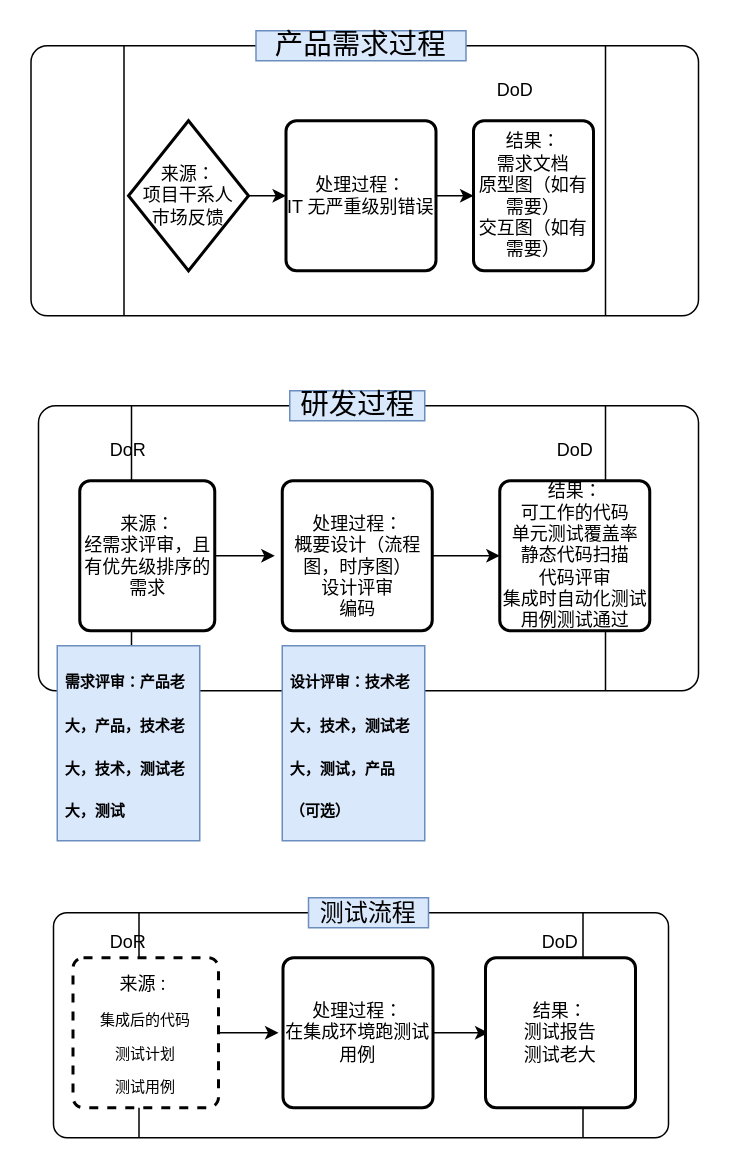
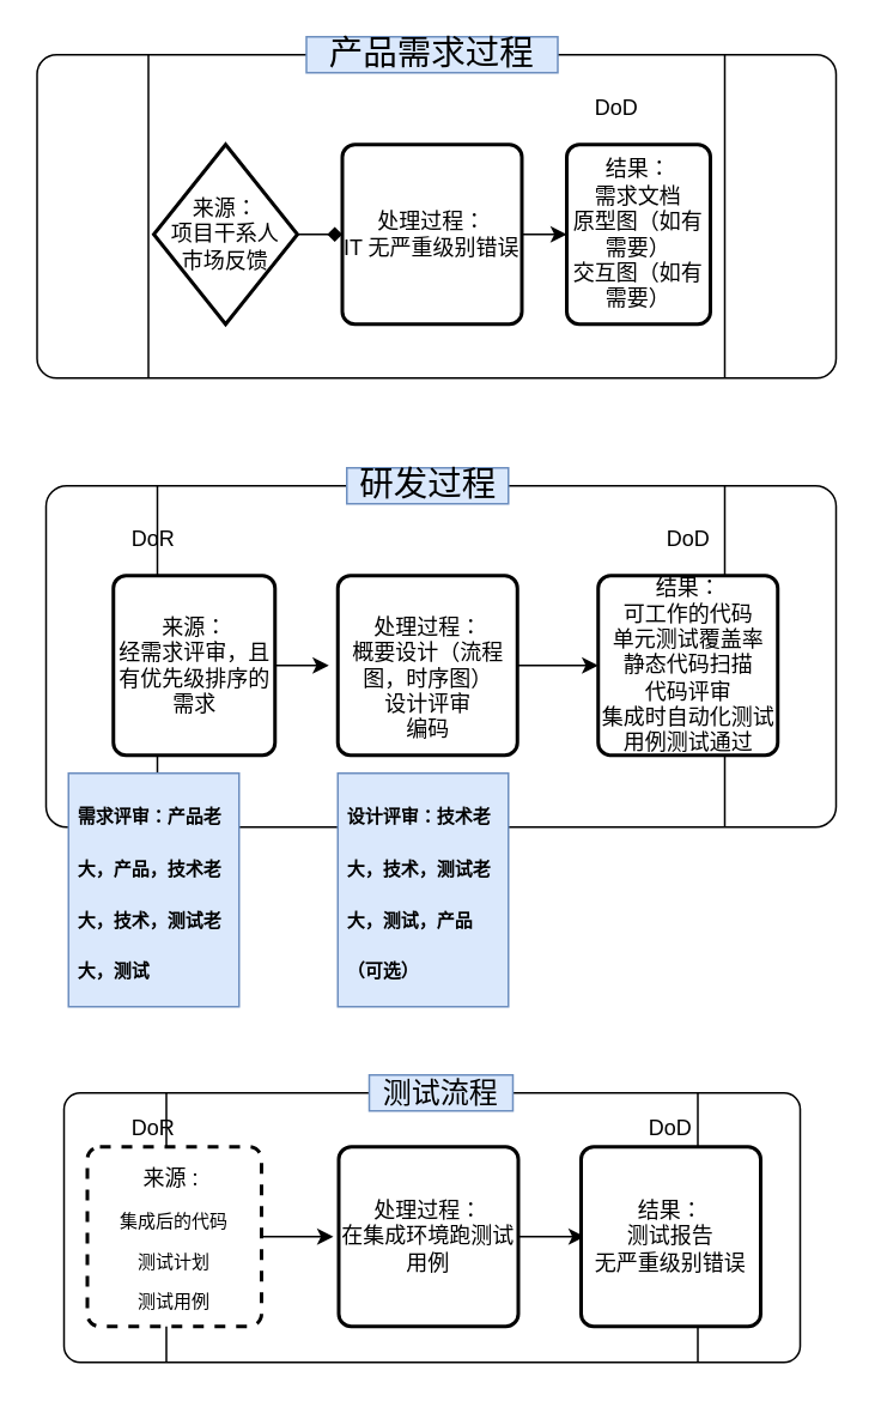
  <mxCell id="0" />
  <mxCell id="1" parent="0" />
  <mxCell id="2" value="" style="verticalLabelPosition=bottom;verticalAlign=top;html=1;shape=process;whiteSpace=wrap;rounded=1;size=0.14;arcSize=6;fontSize=12;" parent="1" vertex="1"><mxGeometry x="35" y="608" width="410" height="150" as="geometry" /></mxCell>
  <mxCell id="3" value="研发过程" style="verticalLabelPosition=bottom;verticalAlign=top;html=1;shape=process;whiteSpace=wrap;rounded=1;size=0.14;arcSize=6;" parent="1" vertex="1"><mxGeometry x="25" y="270" width="440" height="190" as="geometry" /></mxCell>
  <mxCell id="4" value="" style="verticalLabelPosition=bottom;verticalAlign=top;html=1;shape=process;whiteSpace=wrap;rounded=1;size=0.14;arcSize=6;" parent="1" vertex="1"><mxGeometry x="20" y="30" width="445" height="180" as="geometry" /></mxCell>
  <mxCell id="5" style="edgeStyle=orthogonalEdgeStyle;rounded=0;orthogonalLoop=1;jettySize=auto;html=1;" parent="1" source="6" edge="1"><mxGeometry relative="1" as="geometry"><mxPoint x="315" y="130" as="targetPoint" /></mxGeometry></mxCell>
  <mxCell id="6" value="处理过程：&lt;br&gt;IT 无严重级别错误" style="rounded=1;whiteSpace=wrap;html=1;absoluteArcSize=1;arcSize=14;strokeWidth=2;" parent="1" vertex="1"><mxGeometry x="190" y="80" width="100" height="100" as="geometry" /></mxCell>
- <mxCell id="7" style="edgeStyle=orthogonalEdgeStyle;rounded=0;orthogonalLoop=1;jettySize=auto;html=1;entryX=0;entryY=0.5;entryDx=0;entryDy=0;" parent="1" source="8" target="6" edge="1"><mxGeometry relative="1" as="geometry" /></mxCell>
+ <mxCell id="7" style="edgeStyle=orthogonalEdgeStyle;rounded=0;orthogonalLoop=1;jettySize=auto;html=1;entryX=0;entryY=0.5;entryDx=0;entryDy=0;endArrow=diamond;" parent="1" source="8" target="6" edge="1"><mxGeometry relative="1" as="geometry" /></mxCell>
  <mxCell id="8" value="来源：&lt;br&gt;项目干系人&lt;br&gt;市场反馈" style="rhombus;whiteSpace=wrap;html=1;absoluteArcSize=1;arcSize=14;strokeWidth=2;" parent="1" vertex="1"><mxGeometry x="85" y="80" width="80" height="100" as="geometry" /></mxCell>
  <mxCell id="9" value="结果：&lt;br&gt;需求文档&lt;br&gt;原型图（如有需要）&lt;br&gt;交互图（如有需要）" style="rounded=1;whiteSpace=wrap;html=1;absoluteArcSize=1;arcSize=14;strokeWidth=2;" parent="1" vertex="1"><mxGeometry x="315" y="80" width="80" height="100" as="geometry" /></mxCell>
  <mxCell id="10" style="edgeStyle=orthogonalEdgeStyle;rounded=0;orthogonalLoop=1;jettySize=auto;html=1;" parent="1" source="11" edge="1"><mxGeometry relative="1" as="geometry"><mxPoint x="182.5" y="370" as="targetPoint" /></mxGeometry></mxCell>
- <mxCell id="11" value="来源：&lt;br&gt;经需求评审，且有优先级排序的需求" style="rounded=1;whiteSpace=wrap;html=1;absoluteArcSize=1;arcSize=14;strokeWidth=2;" parent="1" vertex="1"><mxGeometry x="52.5" y="320" width="90" height="100" as="geometry" /></mxCell>
+ <mxCell id="11" value="来源：&lt;br&gt;经需求评审，且有优先级排序的需求" style="rounded=1;whiteSpace=wrap;html=1;absoluteArcSize=1;arcSize=14;strokeWidth=2;" parent="1" vertex="1"><mxGeometry x="62.5" y="320" width="90" height="100" as="geometry" /></mxCell>
  <mxCell id="12" style="edgeStyle=orthogonalEdgeStyle;rounded=0;orthogonalLoop=1;jettySize=auto;html=1;" parent="1" source="13" edge="1"><mxGeometry relative="1" as="geometry"><mxPoint x="332.5" y="370" as="targetPoint" /></mxGeometry></mxCell>
  <mxCell id="13" value="&lt;br&gt;处理过程：&lt;br&gt;概要设计（流程图，时序图）&lt;br&gt;设计评审&lt;br&gt;编码" style="rounded=1;whiteSpace=wrap;html=1;absoluteArcSize=1;arcSize=14;strokeWidth=2;" parent="1" vertex="1"><mxGeometry x="187.5" y="320" width="100" height="100" as="geometry" /></mxCell>
  <mxCell id="14" value="结果：&lt;br&gt;可工作的代码&lt;br&gt;单元测试覆盖率&lt;br&gt;静态代码扫描&lt;br&gt;代码评审&lt;br&gt;集成时自动化测试用例测试通过" style="rounded=1;whiteSpace=wrap;html=1;absoluteArcSize=1;arcSize=14;strokeWidth=2;" parent="1" vertex="1"><mxGeometry x="332.5" y="320" width="100" height="100" as="geometry" /></mxCell>
  <mxCell id="15" value="DoR" style="text;html=1;strokeColor=none;fillColor=none;align=center;verticalAlign=middle;whiteSpace=wrap;rounded=0;" parent="1" vertex="1"><mxGeometry x="65" y="290" width="40" height="20" as="geometry" /></mxCell>
  <mxCell id="16" value="DoD" style="text;html=1;strokeColor=none;fillColor=none;align=center;verticalAlign=middle;whiteSpace=wrap;rounded=0;" parent="1" vertex="1"><mxGeometry x="362.5" y="290" width="40" height="20" as="geometry" /></mxCell>
  <mxCell id="17" value="DoD" style="text;html=1;strokeColor=none;fillColor=none;align=center;verticalAlign=middle;whiteSpace=wrap;rounded=0;" parent="1" vertex="1"><mxGeometry x="322.5" y="50" width="40" height="20" as="geometry" /></mxCell>
  <mxCell id="18" value="&lt;h1&gt;&lt;font style=&quot;font-size: 10px&quot;&gt;需求评审：产品老大，产品，技术老大，技术，测试老大，测试&lt;/font&gt;&lt;/h1&gt;" style="text;html=1;strokeColor=#6c8ebf;fillColor=#dae8fc;spacing=5;spacingTop=-20;whiteSpace=wrap;overflow=hidden;rounded=0;" parent="1" vertex="1"><mxGeometry x="37.5" y="430" width="95" height="130" as="geometry" /></mxCell>
  <mxCell id="19" value="&lt;h1&gt;&lt;font style=&quot;font-size: 10px&quot;&gt;设计评审：技术老大，技术，测试老大，测试，产品（可选）&lt;/font&gt;&lt;/h1&gt;" style="text;html=1;strokeColor=#6c8ebf;fillColor=#dae8fc;spacing=5;spacingTop=-20;whiteSpace=wrap;overflow=hidden;rounded=0;" parent="1" vertex="1"><mxGeometry x="187.5" y="430" width="95" height="130" as="geometry" /></mxCell>
  <mxCell id="20" value="研发过程" style="text;html=1;strokeColor=#6c8ebf;fillColor=#dae8fc;align=center;verticalAlign=middle;whiteSpace=wrap;rounded=0;fontSize=19;" parent="1" vertex="1"><mxGeometry x="192.5" y="260" width="90" height="20" as="geometry" /></mxCell>
  <mxCell id="21" value="产品需求过程" style="text;html=1;strokeColor=#6c8ebf;fillColor=#dae8fc;align=center;verticalAlign=middle;whiteSpace=wrap;rounded=0;fontSize=19;" parent="1" vertex="1"><mxGeometry x="170" y="20" width="140" height="20" as="geometry" /></mxCell>
  <mxCell id="22" style="edgeStyle=orthogonalEdgeStyle;rounded=0;orthogonalLoop=1;jettySize=auto;html=1;fontSize=19;" parent="1" source="23" edge="1"><mxGeometry relative="1" as="geometry"><mxPoint x="185" y="688" as="targetPoint" /></mxGeometry></mxCell>
  <mxCell id="23" value="&lt;font style=&quot;font-size: 12px&quot;&gt;来源&lt;/font&gt;&lt;font size=&quot;1&quot;&gt;：&lt;br&gt;集成后的代码&lt;br&gt;测试计划&lt;br&gt;测试用例&lt;br&gt;&lt;/font&gt;" style="rounded=1;whiteSpace=wrap;html=1;absoluteArcSize=1;arcSize=14;strokeWidth=2;fontSize=19;dashed=1;" parent="1" vertex="1"><mxGeometry x="48" y="638" width="97" height="100" as="geometry" /></mxCell>
  <mxCell id="24" style="edgeStyle=orthogonalEdgeStyle;rounded=0;orthogonalLoop=1;jettySize=auto;html=1;fontSize=19;" parent="1" source="25" edge="1"><mxGeometry relative="1" as="geometry"><mxPoint x="325" y="688" as="targetPoint" /></mxGeometry></mxCell>
  <mxCell id="25" value="&lt;font style=&quot;font-size: 12px;&quot;&gt;&lt;span style=&quot;font-size: 12px;&quot;&gt;处理过程：&lt;/span&gt;&lt;br style=&quot;font-size: 12px;&quot;&gt;&lt;font style=&quot;font-size: 12px;&quot;&gt;在集成环境跑测试用例&lt;br style=&quot;font-size: 12px;&quot;&gt;&lt;/font&gt;&lt;/font&gt;" style="rounded=1;whiteSpace=wrap;html=1;absoluteArcSize=1;arcSize=14;strokeWidth=2;fontSize=12;" parent="1" vertex="1"><mxGeometry x="188" y="638" width="100" height="100" as="geometry" /></mxCell>
- <mxCell id="26" value="结果：&lt;br style=&quot;font-size: 12px&quot;&gt;测试报告&lt;br&gt;测试老大" style="rounded=1;whiteSpace=wrap;html=1;absoluteArcSize=1;arcSize=14;strokeWidth=2;fontSize=12;" parent="1" vertex="1"><mxGeometry x="323" y="638" width="100" height="100" as="geometry" /></mxCell>
+ <mxCell id="26" value="结果：&lt;br style=&quot;font-size: 12px&quot;&gt;测试报告&lt;br&gt;无严重级别错误" style="rounded=1;whiteSpace=wrap;html=1;absoluteArcSize=1;arcSize=14;strokeWidth=2;fontSize=12;" parent="1" vertex="1"><mxGeometry x="323" y="638" width="100" height="100" as="geometry" /></mxCell>
  <mxCell id="27" value="测试流程" style="text;html=1;strokeColor=#6c8ebf;fillColor=#dae8fc;align=center;verticalAlign=middle;whiteSpace=wrap;rounded=0;fontSize=16;" parent="1" vertex="1"><mxGeometry x="205" y="598" width="80" height="20" as="geometry" /></mxCell>
  <mxCell id="28" value="DoR" style="text;html=1;strokeColor=none;fillColor=none;align=center;verticalAlign=middle;whiteSpace=wrap;rounded=0;" parent="1" vertex="1"><mxGeometry x="65" y="618" width="40" height="20" as="geometry" /></mxCell>
  <mxCell id="29" value="DoD" style="text;html=1;strokeColor=none;fillColor=none;align=center;verticalAlign=middle;whiteSpace=wrap;rounded=0;" parent="1" vertex="1"><mxGeometry x="353" y="618" width="40" height="20" as="geometry" /></mxCell>
